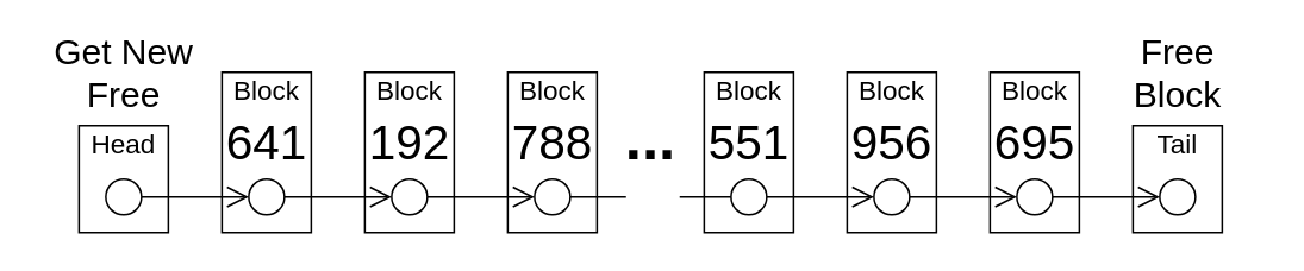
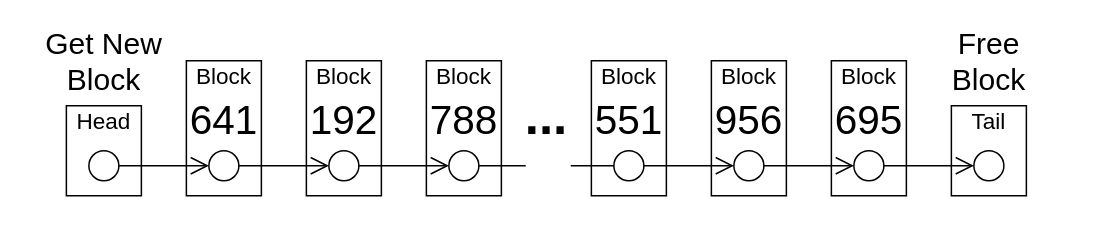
  <mxCell id="0" />
  <mxCell id="1" parent="0" />
  <mxCell id="2" value="" style="rounded=0;whiteSpace=wrap;html=1;strokeColor=#000000;" vertex="1" parent="1"><mxGeometry x="123.75" y="40" width="50" height="90" as="geometry" /></mxCell>
  <mxCell id="3" value="Block" style="text;html=1;strokeColor=none;fillColor=none;align=center;verticalAlign=middle;whiteSpace=wrap;rounded=0;fontSize=15;" vertex="1" parent="1"><mxGeometry x="123.75" y="40" width="50" height="20" as="geometry" /></mxCell>
  <mxCell id="4" value="" style="ellipse;whiteSpace=wrap;html=1;aspect=fixed;strokeColor=#000000;" vertex="1" parent="1"><mxGeometry x="138.75" y="100" width="20" height="20" as="geometry" /></mxCell>
  <mxCell id="5" value="641" style="text;html=1;strokeColor=none;fillColor=none;align=center;verticalAlign=middle;whiteSpace=wrap;rounded=0;fontSize=27;" vertex="1" parent="1"><mxGeometry x="123.75" y="70" width="50" height="20" as="geometry" /></mxCell>
  <mxCell id="6" value="" style="rounded=0;whiteSpace=wrap;html=1;strokeColor=#000000;" vertex="1" parent="1"><mxGeometry x="203.75" y="40" width="50" height="90" as="geometry" /></mxCell>
  <mxCell id="7" value="Block" style="text;html=1;strokeColor=none;fillColor=none;align=center;verticalAlign=middle;whiteSpace=wrap;rounded=0;fontSize=15;" vertex="1" parent="1"><mxGeometry x="203.75" y="40" width="50" height="20" as="geometry" /></mxCell>
  <mxCell id="8" value="" style="ellipse;whiteSpace=wrap;html=1;aspect=fixed;strokeColor=#000000;" vertex="1" parent="1"><mxGeometry x="218.75" y="100" width="20" height="20" as="geometry" /></mxCell>
  <mxCell id="9" value="192" style="text;html=1;strokeColor=none;fillColor=none;align=center;verticalAlign=middle;whiteSpace=wrap;rounded=0;fontSize=27;" vertex="1" parent="1"><mxGeometry x="203.75" y="70" width="50" height="20" as="geometry" /></mxCell>
  <mxCell id="10" style="edgeStyle=none;html=1;exitX=1;exitY=0.5;exitDx=0;exitDy=0;entryX=0;entryY=0.5;entryDx=0;entryDy=0;fontSize=27;endArrow=open;endFill=0;endSize=10;" edge="1" parent="1" source="4" target="8"><mxGeometry relative="1" as="geometry" /></mxCell>
  <mxCell id="11" value="" style="rounded=0;whiteSpace=wrap;html=1;strokeColor=#000000;" vertex="1" parent="1"><mxGeometry x="283.75" y="40" width="50" height="90" as="geometry" /></mxCell>
  <mxCell id="12" value="Block" style="text;html=1;strokeColor=none;fillColor=none;align=center;verticalAlign=middle;whiteSpace=wrap;rounded=0;fontSize=15;" vertex="1" parent="1"><mxGeometry x="283.75" y="40" width="50" height="20" as="geometry" /></mxCell>
  <mxCell id="13" style="edgeStyle=none;html=1;exitX=1;exitY=0.5;exitDx=0;exitDy=0;fontSize=34;endArrow=none;endFill=0;endSize=10;" edge="1" parent="1" source="14"><mxGeometry relative="1" as="geometry"><mxPoint x="350" y="110" as="targetPoint" /></mxGeometry></mxCell>
  <mxCell id="14" value="" style="ellipse;whiteSpace=wrap;html=1;aspect=fixed;strokeColor=#000000;" vertex="1" parent="1"><mxGeometry x="298.75" y="100" width="20" height="20" as="geometry" /></mxCell>
  <mxCell id="15" value="788" style="text;html=1;strokeColor=none;fillColor=none;align=center;verticalAlign=middle;whiteSpace=wrap;rounded=0;fontSize=27;" vertex="1" parent="1"><mxGeometry x="283.75" y="70" width="50" height="20" as="geometry" /></mxCell>
  <mxCell id="16" value="" style="rounded=0;whiteSpace=wrap;html=1;strokeColor=#000000;" vertex="1" parent="1"><mxGeometry x="393.75" y="40" width="50" height="90" as="geometry" /></mxCell>
  <mxCell id="17" value="Block" style="text;html=1;strokeColor=none;fillColor=none;align=center;verticalAlign=middle;whiteSpace=wrap;rounded=0;fontSize=15;" vertex="1" parent="1"><mxGeometry x="393.75" y="40" width="50" height="20" as="geometry" /></mxCell>
  <mxCell id="18" style="edgeStyle=none;html=1;exitX=0;exitY=0.5;exitDx=0;exitDy=0;fontSize=34;endArrow=none;endFill=0;endSize=10;" edge="1" parent="1" source="19"><mxGeometry relative="1" as="geometry"><mxPoint x="380" y="110" as="targetPoint" /></mxGeometry></mxCell>
  <mxCell id="19" value="" style="ellipse;whiteSpace=wrap;html=1;aspect=fixed;strokeColor=#000000;" vertex="1" parent="1"><mxGeometry x="408.75" y="100" width="20" height="20" as="geometry" /></mxCell>
  <mxCell id="20" value="551" style="text;html=1;strokeColor=none;fillColor=none;align=center;verticalAlign=middle;whiteSpace=wrap;rounded=0;fontSize=27;" vertex="1" parent="1"><mxGeometry x="393.75" y="70" width="50" height="20" as="geometry" /></mxCell>
  <mxCell id="21" value="" style="rounded=0;whiteSpace=wrap;html=1;strokeColor=#000000;" vertex="1" parent="1"><mxGeometry x="473.75" y="40" width="50" height="90" as="geometry" /></mxCell>
  <mxCell id="22" value="Block" style="text;html=1;strokeColor=none;fillColor=none;align=center;verticalAlign=middle;whiteSpace=wrap;rounded=0;fontSize=15;" vertex="1" parent="1"><mxGeometry x="473.75" y="40" width="50" height="20" as="geometry" /></mxCell>
  <mxCell id="23" value="" style="ellipse;whiteSpace=wrap;html=1;aspect=fixed;strokeColor=#000000;" vertex="1" parent="1"><mxGeometry x="488.75" y="100" width="20" height="20" as="geometry" /></mxCell>
  <mxCell id="24" value="956" style="text;html=1;strokeColor=none;fillColor=none;align=center;verticalAlign=middle;whiteSpace=wrap;rounded=0;fontSize=27;" vertex="1" parent="1"><mxGeometry x="473.75" y="70" width="50" height="20" as="geometry" /></mxCell>
  <mxCell id="25" value="" style="rounded=0;whiteSpace=wrap;html=1;strokeColor=#000000;" vertex="1" parent="1"><mxGeometry x="553.75" y="40" width="50" height="90" as="geometry" /></mxCell>
  <mxCell id="26" value="Block" style="text;html=1;strokeColor=none;fillColor=none;align=center;verticalAlign=middle;whiteSpace=wrap;rounded=0;fontSize=15;" vertex="1" parent="1"><mxGeometry x="553.75" y="40" width="50" height="20" as="geometry" /></mxCell>
  <mxCell id="27" value="" style="ellipse;whiteSpace=wrap;html=1;aspect=fixed;strokeColor=#000000;" vertex="1" parent="1"><mxGeometry x="568.75" y="100" width="20" height="20" as="geometry" /></mxCell>
  <mxCell id="28" value="695" style="text;html=1;strokeColor=none;fillColor=none;align=center;verticalAlign=middle;whiteSpace=wrap;rounded=0;fontSize=27;" vertex="1" parent="1"><mxGeometry x="553.75" y="70" width="50" height="20" as="geometry" /></mxCell>
  <mxCell id="29" style="edgeStyle=none;html=1;exitX=1;exitY=0.5;exitDx=0;exitDy=0;entryX=0;entryY=0.5;entryDx=0;entryDy=0;fontSize=27;endArrow=open;endFill=0;endSize=10;" edge="1" parent="1" source="8" target="14"><mxGeometry relative="1" as="geometry" /></mxCell>
  <mxCell id="30" style="edgeStyle=none;html=1;exitX=1;exitY=0.5;exitDx=0;exitDy=0;entryX=0;entryY=0.5;entryDx=0;entryDy=0;fontSize=27;endArrow=open;endFill=0;endSize=10;" edge="1" parent="1" source="19" target="23"><mxGeometry relative="1" as="geometry" /></mxCell>
  <mxCell id="31" style="edgeStyle=none;html=1;exitX=1;exitY=0.5;exitDx=0;exitDy=0;entryX=0;entryY=0.5;entryDx=0;entryDy=0;fontSize=27;endArrow=open;endFill=0;endSize=10;" edge="1" parent="1" source="23" target="27"><mxGeometry relative="1" as="geometry" /></mxCell>
  <mxCell id="32" value="" style="rounded=0;whiteSpace=wrap;html=1;strokeColor=#000000;" vertex="1" parent="1"><mxGeometry x="43.75" y="70" width="50" height="60" as="geometry" /></mxCell>
  <mxCell id="33" value="Head" style="text;html=1;strokeColor=none;fillColor=none;align=center;verticalAlign=middle;whiteSpace=wrap;rounded=0;fontSize=15;" vertex="1" parent="1"><mxGeometry x="43.75" y="70" width="50" height="20" as="geometry" /></mxCell>
  <mxCell id="34" style="edgeStyle=none;html=1;exitX=1;exitY=0.5;exitDx=0;exitDy=0;entryX=0;entryY=0.5;entryDx=0;entryDy=0;fontSize=27;endArrow=open;endFill=0;endSize=10;" edge="1" parent="1" source="35" target="4"><mxGeometry relative="1" as="geometry" /></mxCell>
  <mxCell id="35" value="" style="ellipse;whiteSpace=wrap;html=1;aspect=fixed;strokeColor=#000000;" vertex="1" parent="1"><mxGeometry x="58.75" y="100" width="20" height="20" as="geometry" /></mxCell>
  <mxCell id="36" value="" style="rounded=0;whiteSpace=wrap;html=1;strokeColor=#000000;" vertex="1" parent="1"><mxGeometry x="633.75" y="70" width="50" height="60" as="geometry" /></mxCell>
  <mxCell id="37" value="Tail" style="text;html=1;strokeColor=none;fillColor=none;align=center;verticalAlign=middle;whiteSpace=wrap;rounded=0;fontSize=15;" vertex="1" parent="1"><mxGeometry x="633.75" y="70" width="50" height="20" as="geometry" /></mxCell>
  <mxCell id="38" value="" style="ellipse;whiteSpace=wrap;html=1;aspect=fixed;strokeColor=#000000;" vertex="1" parent="1"><mxGeometry x="648.75" y="100" width="20" height="20" as="geometry" /></mxCell>
  <mxCell id="39" style="edgeStyle=none;html=1;exitX=1;exitY=0.5;exitDx=0;exitDy=0;entryX=0;entryY=0.5;entryDx=0;entryDy=0;fontSize=27;endArrow=open;endFill=0;endSize=10;" edge="1" parent="1" source="27" target="38"><mxGeometry relative="1" as="geometry" /></mxCell>
- <mxCell id="40" value="Get New Free" style="text;html=1;strokeColor=none;fillColor=none;align=center;verticalAlign=middle;whiteSpace=wrap;rounded=0;fontSize=20;" vertex="1" parent="1"><mxGeometry x="20" y="20" width="97.5" height="40" as="geometry" /></mxCell>
+ <mxCell id="40" value="Get New Block" style="text;html=1;strokeColor=none;fillColor=none;align=center;verticalAlign=middle;whiteSpace=wrap;rounded=0;fontSize=20;" vertex="1" parent="1"><mxGeometry x="20" y="20" width="97.5" height="40" as="geometry" /></mxCell>
  <mxCell id="41" value="Free&lt;br&gt;Block" style="text;html=1;strokeColor=none;fillColor=none;align=center;verticalAlign=middle;whiteSpace=wrap;rounded=0;fontSize=20;" vertex="1" parent="1"><mxGeometry x="610" y="20" width="97.5" height="40" as="geometry" /></mxCell>
  <mxCell id="42" value="..." style="text;html=1;strokeColor=none;fillColor=none;align=center;verticalAlign=bottom;whiteSpace=wrap;rounded=0;fontSize=34;fontStyle=1" vertex="1" parent="1"><mxGeometry x="333.75" y="90" width="60" height="10" as="geometry" /></mxCell>
